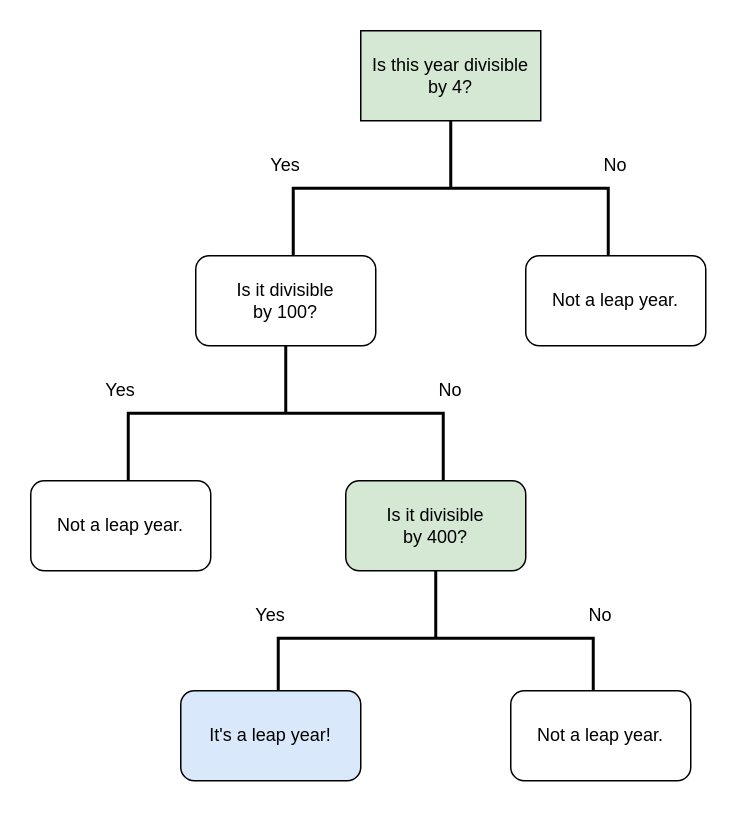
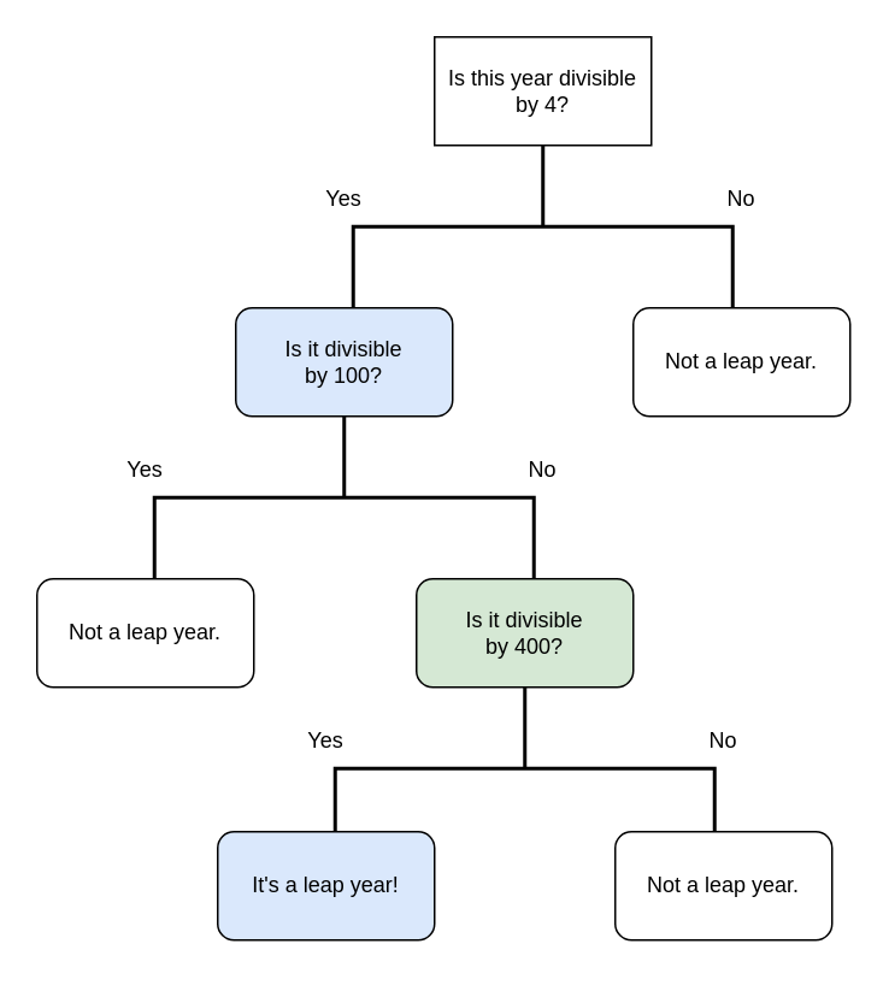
  <mxCell id="0" />
  <mxCell id="1" parent="0" />
  <mxCell id="2" value="" style="strokeWidth=2;html=1;shape=mxgraph.flowchart.annotation_2;align=left;labelPosition=right;pointerEvents=1;rotation=90;" parent="1" vertex="1"><mxGeometry x="232.5" y="320" width="115" height="210" as="geometry" /></mxCell>
  <mxCell id="3" value="" style="strokeWidth=2;html=1;shape=mxgraph.flowchart.annotation_2;align=left;labelPosition=right;pointerEvents=1;rotation=90;" parent="1" vertex="1"><mxGeometry x="132.5" y="170" width="115" height="210" as="geometry" /></mxCell>
  <mxCell id="4" value="" style="strokeWidth=2;html=1;shape=mxgraph.flowchart.annotation_2;align=left;labelPosition=right;pointerEvents=1;rotation=90;" parent="1" vertex="1"><mxGeometry x="242.5" y="20" width="115" height="210" as="geometry" /></mxCell>
- <mxCell id="5" value="Is this year divisible&lt;br&gt;by 4?" style="rounded=0;whiteSpace=wrap;html=1;fillColor=#d5e8d4;" parent="1" vertex="1"><mxGeometry x="240" y="20" width="120" height="60" as="geometry" /></mxCell>
+ <mxCell id="5" value="Is this year divisible&lt;br&gt;by 4?" style="rounded=0;whiteSpace=wrap;html=1;" parent="1" vertex="1"><mxGeometry x="240" y="20" width="120" height="60" as="geometry" /></mxCell>
  <mxCell id="6" value="Yes" style="text;html=1;strokeColor=none;fillColor=none;align=center;verticalAlign=middle;whiteSpace=wrap;rounded=0;" parent="1" vertex="1"><mxGeometry x="170" y="100" width="40" height="20" as="geometry" /></mxCell>
  <mxCell id="7" value="No" style="text;html=1;strokeColor=none;fillColor=none;align=center;verticalAlign=middle;whiteSpace=wrap;rounded=0;" parent="1" vertex="1"><mxGeometry x="390" y="100" width="40" height="20" as="geometry" /></mxCell>
  <mxCell id="8" value="Not a leap year." style="rounded=1;whiteSpace=wrap;html=1;" parent="1" vertex="1"><mxGeometry x="350" y="170" width="120" height="60" as="geometry" /></mxCell>
- <mxCell id="9" value="Is it divisible&lt;br&gt;by 100?" style="rounded=1;whiteSpace=wrap;html=1;" parent="1" vertex="1"><mxGeometry x="130" y="170" width="120" height="60" as="geometry" /></mxCell>
+ <mxCell id="9" value="Is it divisible&lt;br&gt;by 100?" style="rounded=1;whiteSpace=wrap;html=1;fillColor=#dae8fc;" parent="1" vertex="1"><mxGeometry x="130" y="170" width="120" height="60" as="geometry" /></mxCell>
  <mxCell id="10" value="Is it divisible&lt;br&gt;by 400?" style="rounded=1;whiteSpace=wrap;html=1;fillColor=#d5e8d4;" parent="1" vertex="1"><mxGeometry x="230" y="320" width="120" height="60" as="geometry" /></mxCell>
  <mxCell id="11" value="Not a leap year." style="rounded=1;whiteSpace=wrap;html=1;" parent="1" vertex="1"><mxGeometry x="20" y="320" width="120" height="60" as="geometry" /></mxCell>
  <mxCell id="12" value="No" style="text;html=1;strokeColor=none;fillColor=none;align=center;verticalAlign=middle;whiteSpace=wrap;rounded=0;" parent="1" vertex="1"><mxGeometry x="280" y="250" width="40" height="20" as="geometry" /></mxCell>
  <mxCell id="13" value="Yes" style="text;html=1;strokeColor=none;fillColor=none;align=center;verticalAlign=middle;whiteSpace=wrap;rounded=0;" parent="1" vertex="1"><mxGeometry x="60" y="250" width="40" height="20" as="geometry" /></mxCell>
  <mxCell id="14" value="No" style="text;html=1;strokeColor=none;fillColor=none;align=center;verticalAlign=middle;whiteSpace=wrap;rounded=0;" parent="1" vertex="1"><mxGeometry x="380" y="400" width="40" height="20" as="geometry" /></mxCell>
  <mxCell id="15" value="Yes" style="text;html=1;strokeColor=none;fillColor=none;align=center;verticalAlign=middle;whiteSpace=wrap;rounded=0;" parent="1" vertex="1"><mxGeometry x="160" y="400" width="40" height="20" as="geometry" /></mxCell>
  <mxCell id="16" value="Not a leap year." style="rounded=1;whiteSpace=wrap;html=1;" parent="1" vertex="1"><mxGeometry x="340" y="460" width="120" height="60" as="geometry" /></mxCell>
  <mxCell id="17" value="It's a leap year!" style="rounded=1;whiteSpace=wrap;html=1;fillColor=#dae8fc;" parent="1" vertex="1"><mxGeometry x="120" y="460" width="120" height="60" as="geometry" /></mxCell>
